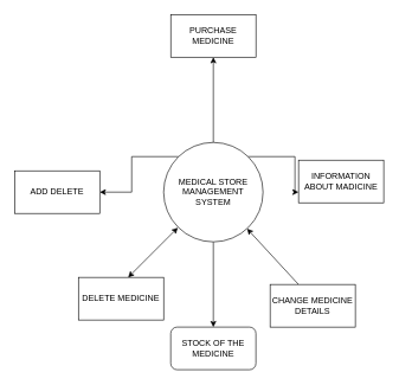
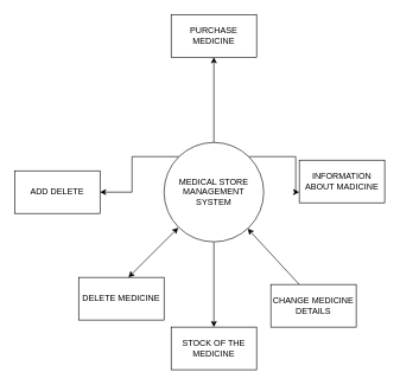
  <mxCell id="0" />
  <mxCell id="1" parent="0" />
  <mxCell id="2" value="" style="edgeStyle=orthogonalEdgeStyle;rounded=0;orthogonalLoop=1;jettySize=auto;html=1;" edge="1" parent="1" source="6" target="7"><mxGeometry relative="1" as="geometry" /></mxCell>
  <mxCell id="3" value="" style="edgeStyle=orthogonalEdgeStyle;rounded=0;orthogonalLoop=1;jettySize=auto;html=1;" edge="1" parent="1" source="6" target="8"><mxGeometry relative="1" as="geometry"><Array as="points"><mxPoint x="415" y="220" /><mxPoint x="415" y="270" /></Array></mxGeometry></mxCell>
  <mxCell id="4" value="" style="edgeStyle=orthogonalEdgeStyle;rounded=0;orthogonalLoop=1;jettySize=auto;html=1;" edge="1" parent="1" source="6" target="9"><mxGeometry relative="1" as="geometry" /></mxCell>
  <mxCell id="5" value="" style="edgeStyle=orthogonalEdgeStyle;rounded=0;orthogonalLoop=1;jettySize=auto;html=1;" edge="1" parent="1" source="6" target="10"><mxGeometry relative="1" as="geometry"><Array as="points"><mxPoint x="185" y="220" /><mxPoint x="185" y="270" /></Array></mxGeometry></mxCell>
  <mxCell id="6" value="MEDICAL STORE MANAGEMENT SYSTEM" style="ellipse;whiteSpace=wrap;html=1;aspect=fixed;" vertex="1" parent="1"><mxGeometry x="230" y="200" width="140" height="140" as="geometry" /></mxCell>
  <mxCell id="7" value="PURCHASE MEDICINE" style="whiteSpace=wrap;html=1;" vertex="1" parent="1"><mxGeometry x="240" y="20" width="120" height="60" as="geometry" /></mxCell>
  <mxCell id="8" value="INFORMATION ABOUT MADICINE" style="whiteSpace=wrap;html=1;" vertex="1" parent="1"><mxGeometry x="420" y="225" width="120" height="60" as="geometry" /></mxCell>
- <mxCell id="9" value="STOCK OF THE&lt;br&gt;MEDICINE" style="whiteSpace=wrap;html=1;rounded=1;" vertex="1" parent="1"><mxGeometry x="240" y="460" width="120" height="60" as="geometry" /></mxCell>
+ <mxCell id="9" value="STOCK OF THE&lt;br&gt;MEDICINE" style="whiteSpace=wrap;html=1;" vertex="1" parent="1"><mxGeometry x="240" y="460" width="120" height="60" as="geometry" /></mxCell>
  <mxCell id="10" value="ADD DELETE" style="whiteSpace=wrap;html=1;" vertex="1" parent="1"><mxGeometry x="20" y="240" width="120" height="60" as="geometry" /></mxCell>
  <mxCell id="11" value="" style="endArrow=classic;startArrow=classic;html=1;rounded=0;" edge="1" parent="1"><mxGeometry width="50" height="50" relative="1" as="geometry"><mxPoint x="180" y="390" as="sourcePoint" /><mxPoint x="250" y="320" as="targetPoint" /></mxGeometry></mxCell>
  <mxCell id="12" value="DELETE MEDICINE" style="rounded=0;whiteSpace=wrap;html=1;strokeWidth=1;" vertex="1" parent="1"><mxGeometry x="110" y="390" width="120" height="60" as="geometry" /></mxCell>
  <mxCell id="13" value="" style="endArrow=classic;html=1;rounded=0;" edge="1" parent="1" target="6"><mxGeometry width="50" height="50" relative="1" as="geometry"><mxPoint x="420" y="400" as="sourcePoint" /><mxPoint x="390" y="330" as="targetPoint" /></mxGeometry></mxCell>
  <mxCell id="14" value="CHANGE MEDICINE DETAILS" style="rounded=0;whiteSpace=wrap;html=1;strokeWidth=1;" vertex="1" parent="1"><mxGeometry x="380" y="400" width="120" height="60" as="geometry" /></mxCell>
